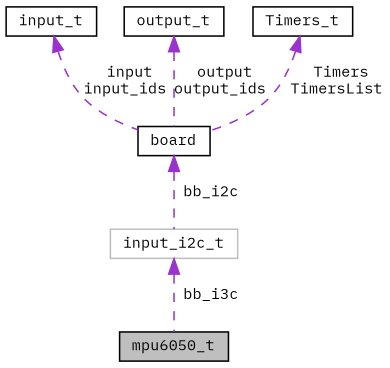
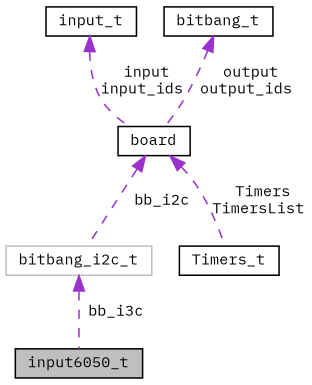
  digraph {
    fontname="IBM Plex Mono"
    node [color=black fillcolor=white fontname="IBM Plex Mono" fontsize=10 shape=record style=filled]
    edge [color=darkorchid3 dir=back fontname="IBM Plex Mono" fontsize=10 labelfontname=Helvetica labelfontsize=10 style=dashed]
-   n1 [fillcolor=grey75 fontcolor=black height=0.2 label=mpu6050_t width=0.4]
-   n2 [color=grey75 height=0.2 label=input_i2c_t width=0.4]
+   n1 [fillcolor=grey75 fontcolor=black height=0.2 label=input6050_t width=0.4]
+   n2 [color=grey75 height=0.2 label=bitbang_i2c_t width=0.4]
    n3 [height=0.2 label=board width=0.4]
    n4 [height=0.2 label=input_t width=0.4]
-   n5 [height=0.2 label=output_t width=0.4]
+   n5 [height=0.2 label=bitbang_t width=0.4]
    n6 [height=0.2 label=Timers_t width=0.4]
    n2 -> n1 [label=" bb_i3c"]
    n3 -> n2 [label=" bb_i2c"]
    n4 -> n3 [label=" input\ninput_ids"]
    n5 -> n3 [label=" output\noutput_ids"]
-   n6 -> n3 [label=" Timers\nTimersList"]
+   n3 -> n6 [label=" Timers\nTimersList"]
  }
